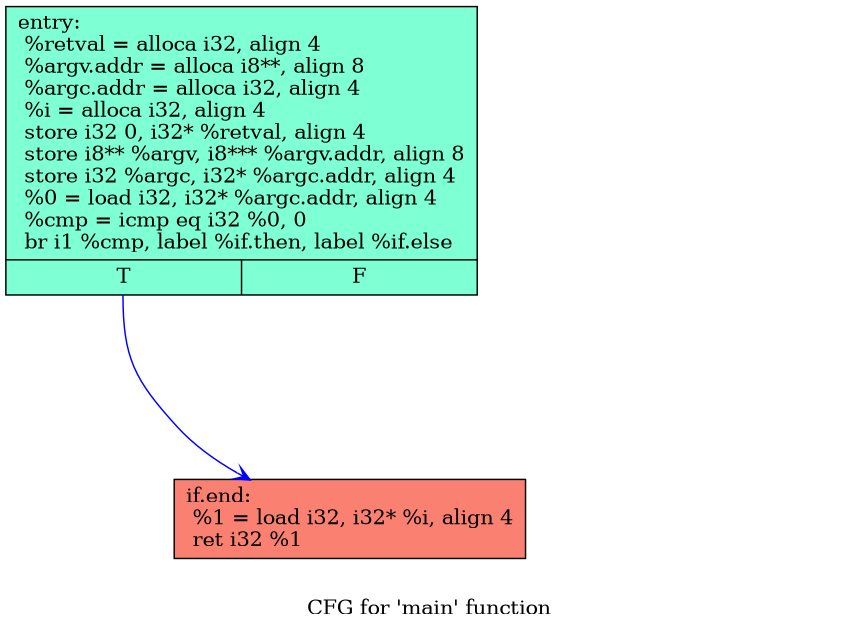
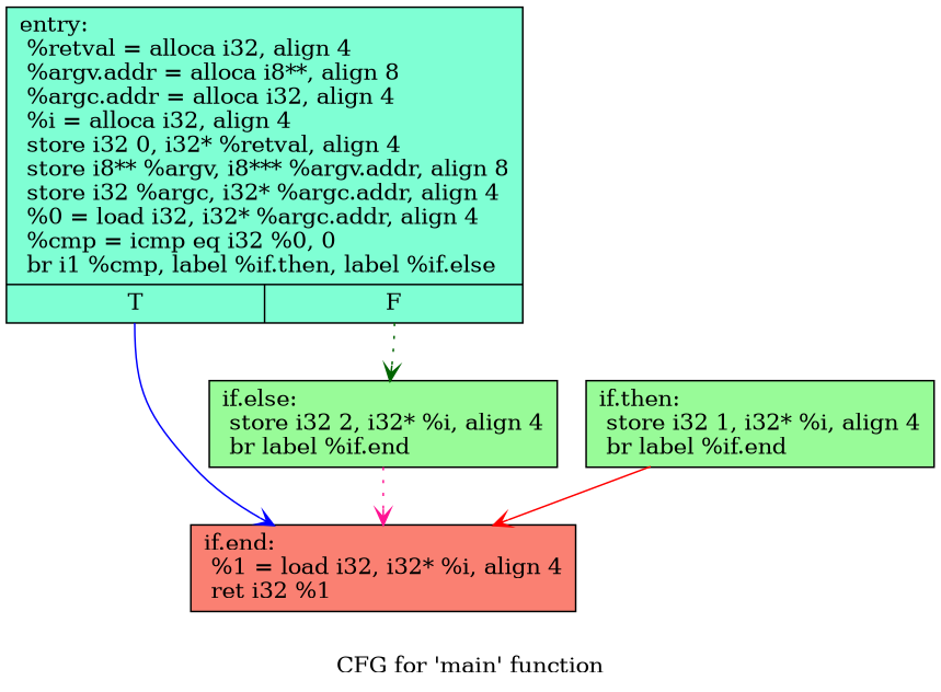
  digraph {
    label="CFG for 'main' function"
    node [fillcolor=palegreen shape=record style=filled]
    edge [arrowhead=vee style=dotted]
    n1 [fillcolor=aquamarine label="{entry:\l  %retval = alloca i32, align 4\l  %argv.addr = alloca i8**, align 8\l  %argc.addr = alloca i32, align 4\l  %i = alloca i32, align 4\l  store i32 0, i32* %retval, align 4\l  store i8** %argv, i8*** %argv.addr, align 8\l  store i32 %argc, i32* %argc.addr, align 4\l  %0 = load i32, i32* %argc.addr, align 4\l  %cmp = icmp eq i32 %0, 0\l  br i1 %cmp, label %if.then, label %if.else\l|{<s0>T|<s1>F}}"]
+   n2 [label="{if.else:                                          \l  store i32 2, i32* %i, align 4\l  br label %if.end\l}"]
    n3 [fillcolor=salmon label="{if.end:                                           \l  %1 = load i32, i32* %i, align 4\l  ret i32 %1\l}"]
+   n4 [label="{if.then:                                          \l  store i32 1, i32* %i, align 4\l  br label %if.end\l}"]
+   n1 -> n2 [color=darkgreen tailport=s1]
    n1 -> n3 [color=blue style=solid tailport=s0]
+   n2 -> n3 [color=deeppink]
+   n4 -> n3 [color=red style=solid]
  }
